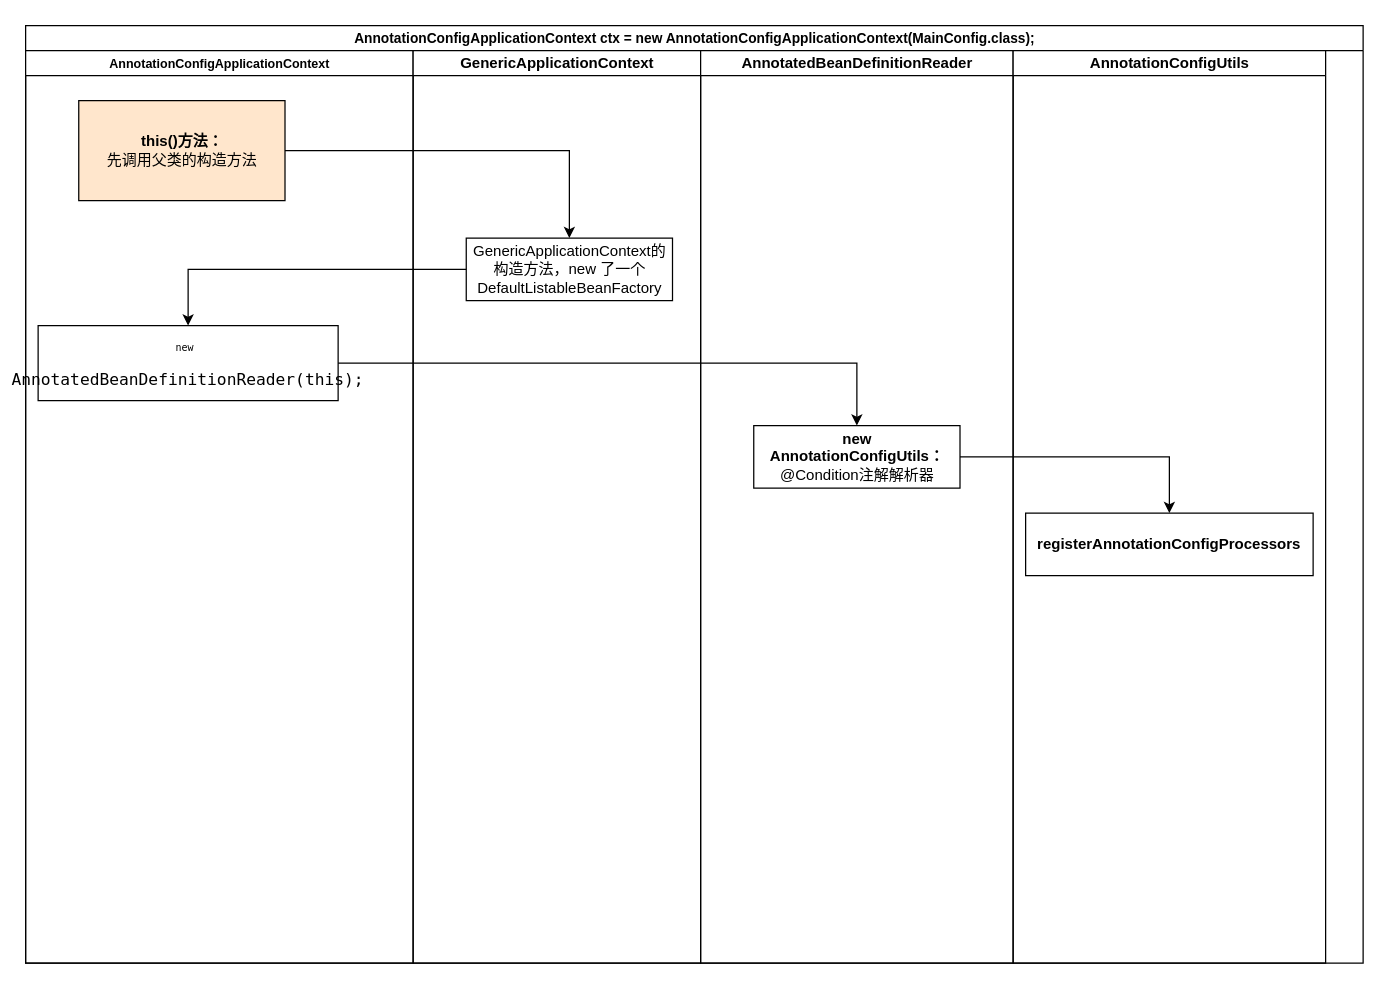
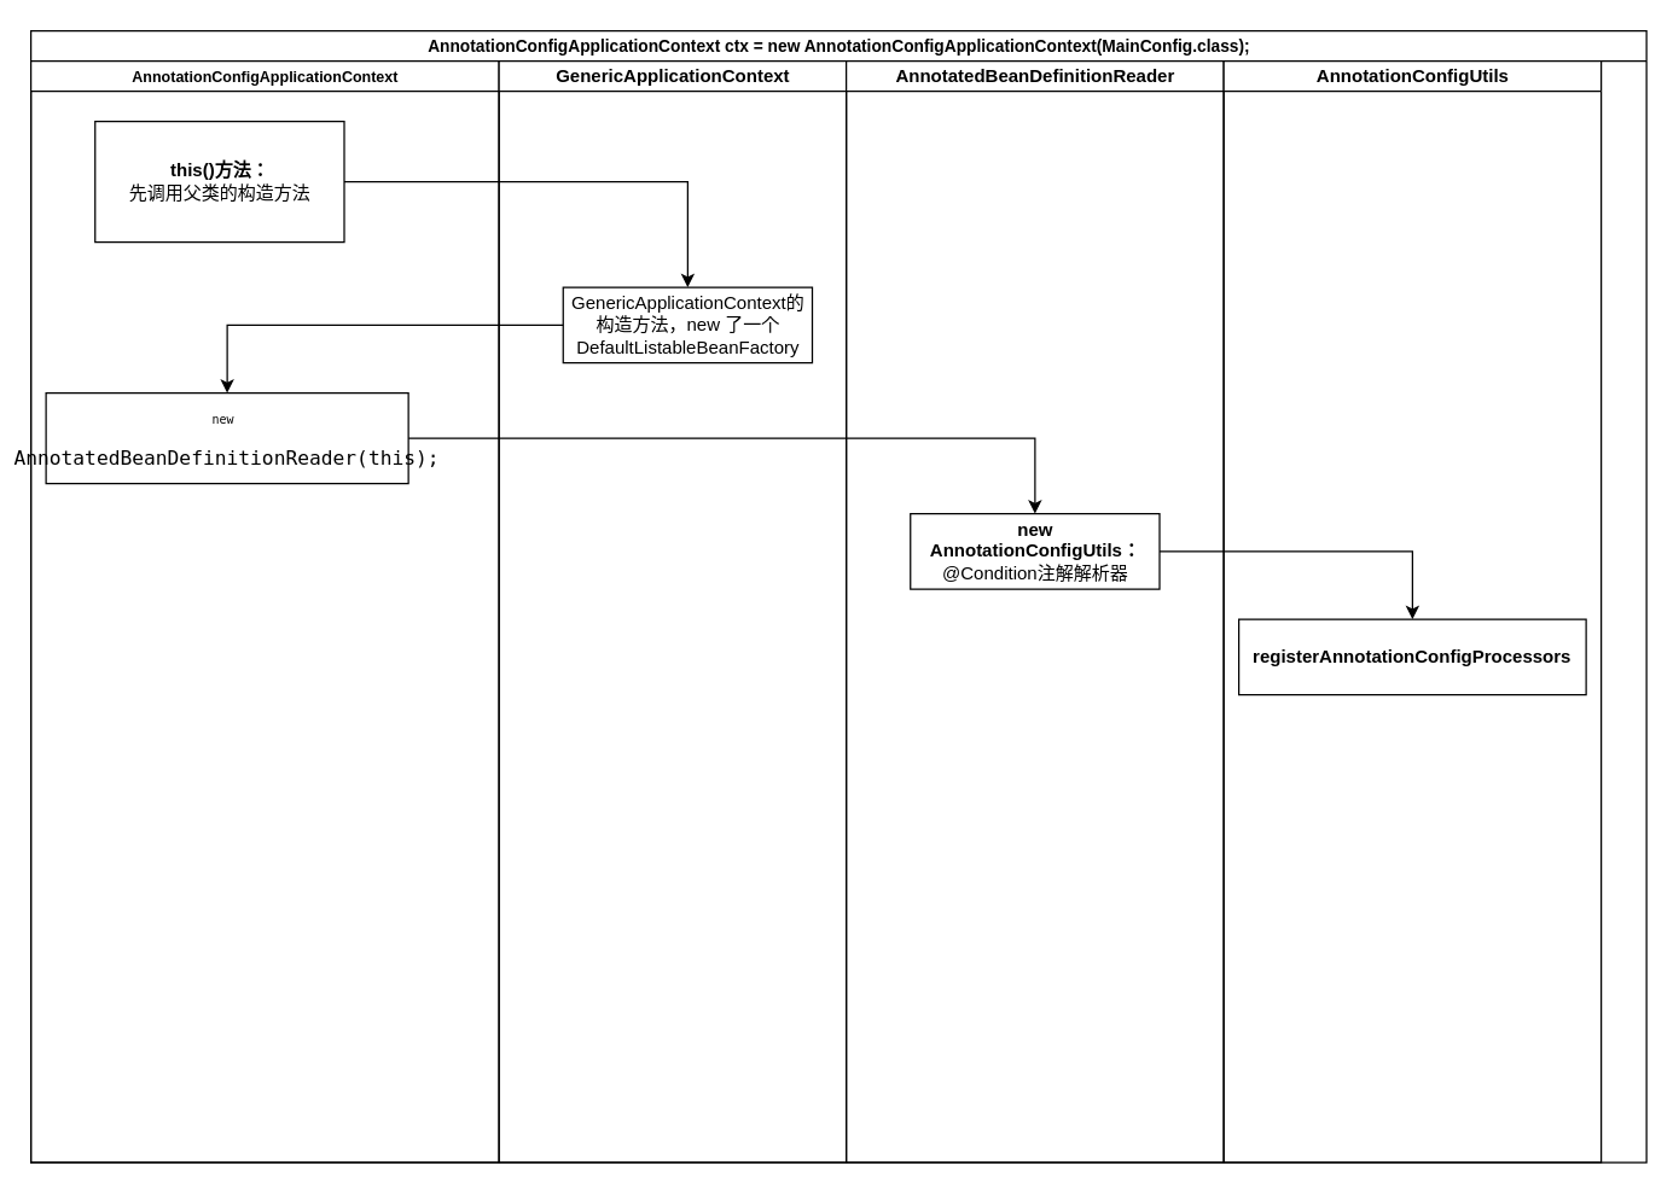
  <mxCell id="0" />
  <mxCell id="1" parent="0" />
  <mxCell id="2" value="&lt;strong style=&quot;font-family: &amp;quot;lucida grande&amp;quot;, &amp;quot;lucida sans unicode&amp;quot;, lucida, helvetica, &amp;quot;Hiragino Sans GB&amp;quot;, &amp;quot;Microsoft YaHei&amp;quot;, &amp;quot;WenQuanYi Micro Hei&amp;quot;, sans-serif; text-align: start;&quot;&gt;&lt;font style=&quot;font-size: 11px;&quot;&gt;AnnotationConfigApplicationContext ctx = new AnnotationConfigApplicationContext(MainConfig.class);&lt;/font&gt;&lt;/strong&gt;" style="swimlane;html=1;childLayout=stackLayout;startSize=20;rounded=0;shadow=0;labelBackgroundColor=none;strokeWidth=1;fontFamily=Verdana;fontSize=8;align=center;" parent="1" vertex="1"><mxGeometry x="20" y="20" width="1070" height="750" as="geometry"><mxRectangle x="10" y="20" width="70" height="30" as="alternateBounds" /></mxGeometry></mxCell>
  <mxCell id="3" value="&lt;strong style=&quot;font-family: &amp;quot;lucida grande&amp;quot;, &amp;quot;lucida sans unicode&amp;quot;, lucida, helvetica, &amp;quot;Hiragino Sans GB&amp;quot;, &amp;quot;Microsoft YaHei&amp;quot;, &amp;quot;WenQuanYi Micro Hei&amp;quot;, sans-serif; text-align: start;&quot;&gt;&lt;font style=&quot;font-size: 10px;&quot;&gt;AnnotationConfigApplicationContext&lt;/font&gt;&lt;/strong&gt;" style="swimlane;html=1;startSize=20;" parent="2" vertex="1"><mxGeometry y="20" width="310" height="730" as="geometry"><mxRectangle y="20" width="40" height="730" as="alternateBounds" /></mxGeometry></mxCell>
- <mxCell id="4" value="&lt;b&gt;this()方法：&lt;/b&gt;&lt;br&gt;先调用父类的构造方法&lt;br&gt;" style="rounded=0;whiteSpace=wrap;html=1;fillColor=#ffe6cc;" vertex="1" parent="3"><mxGeometry x="42.5" y="40" width="165" height="80" as="geometry" /></mxCell>
+ <mxCell id="4" value="&lt;b&gt;this()方法：&lt;/b&gt;&lt;br&gt;先调用父类的构造方法&lt;br&gt;" style="rounded=0;whiteSpace=wrap;html=1;" vertex="1" parent="3"><mxGeometry x="42.5" y="40" width="165" height="80" as="geometry" /></mxCell>
  <mxCell id="5" value="&lt;div style=&quot;font-family: &amp;quot;JetBrains Mono&amp;quot;, monospace;&quot;&gt;&lt;pre style=&quot;&quot;&gt;&lt;font style=&quot;font-size: 8px;&quot;&gt;new &lt;/font&gt;&lt;/pre&gt;&lt;pre style=&quot;&quot;&gt;&lt;font size=&quot;3&quot; style=&quot;&quot;&gt;AnnotatedBeanDefinitionReader(this);&lt;/font&gt;&lt;/pre&gt;&lt;/div&gt;" style="rounded=0;whiteSpace=wrap;html=1;" vertex="1" parent="3"><mxGeometry x="10" y="220" width="240" height="60" as="geometry" /></mxCell>
  <mxCell id="6" value="GenericApplicationContext" style="swimlane;html=1;startSize=20;" vertex="1" parent="2"><mxGeometry x="310" y="20" width="230" height="730" as="geometry"><mxRectangle y="20" width="40" height="730" as="alternateBounds" /></mxGeometry></mxCell>
  <mxCell id="7" value="GenericApplicationContext的构造方法，new 了一个DefaultListableBeanFactory" style="rounded=0;whiteSpace=wrap;html=1;" vertex="1" parent="6"><mxGeometry x="42.5" y="150" width="165" height="50" as="geometry" /></mxCell>
  <mxCell id="8" style="edgeStyle=orthogonalEdgeStyle;rounded=0;orthogonalLoop=1;jettySize=auto;html=1;" edge="1" parent="2" source="4" target="7"><mxGeometry relative="1" as="geometry" /></mxCell>
  <mxCell id="9" style="edgeStyle=orthogonalEdgeStyle;rounded=0;orthogonalLoop=1;jettySize=auto;html=1;entryX=0.5;entryY=0;entryDx=0;entryDy=0;" edge="1" parent="2" source="7" target="5"><mxGeometry relative="1" as="geometry" /></mxCell>
  <mxCell id="10" value="AnnotatedBeanDefinitionReader" style="swimlane;html=1;startSize=20;" vertex="1" parent="2"><mxGeometry x="540" y="20" width="250" height="730" as="geometry"><mxRectangle y="20" width="40" height="730" as="alternateBounds" /></mxGeometry></mxCell>
  <mxCell id="11" value="&lt;b&gt;new AnnotationConfigUtils：&lt;br&gt;&lt;/b&gt;@Condition注解解析器" style="rounded=0;whiteSpace=wrap;html=1;" vertex="1" parent="10"><mxGeometry x="42.5" y="300" width="165" height="50" as="geometry" /></mxCell>
  <mxCell id="12" style="edgeStyle=orthogonalEdgeStyle;rounded=0;orthogonalLoop=1;jettySize=auto;html=1;entryX=0.5;entryY=0;entryDx=0;entryDy=0;" edge="1" parent="2" source="5" target="11"><mxGeometry relative="1" as="geometry" /></mxCell>
  <mxCell id="13" style="edgeStyle=orthogonalEdgeStyle;rounded=0;orthogonalLoop=1;jettySize=auto;html=1;entryX=0.5;entryY=0;entryDx=0;entryDy=0;" edge="1" parent="2" source="11" target="15"><mxGeometry relative="1" as="geometry" /></mxCell>
  <mxCell id="14" value="AnnotationConfigUtils" style="swimlane;html=1;startSize=20;" vertex="1" parent="2"><mxGeometry x="790" y="20" width="250" height="730" as="geometry"><mxRectangle y="20" width="40" height="730" as="alternateBounds" /></mxGeometry></mxCell>
  <mxCell id="15" value="&lt;b&gt;registerAnnotationConfigProcessors&lt;/b&gt;" style="rounded=0;whiteSpace=wrap;html=1;" vertex="1" parent="14"><mxGeometry x="10" y="370" width="230" height="50" as="geometry" /></mxCell>
